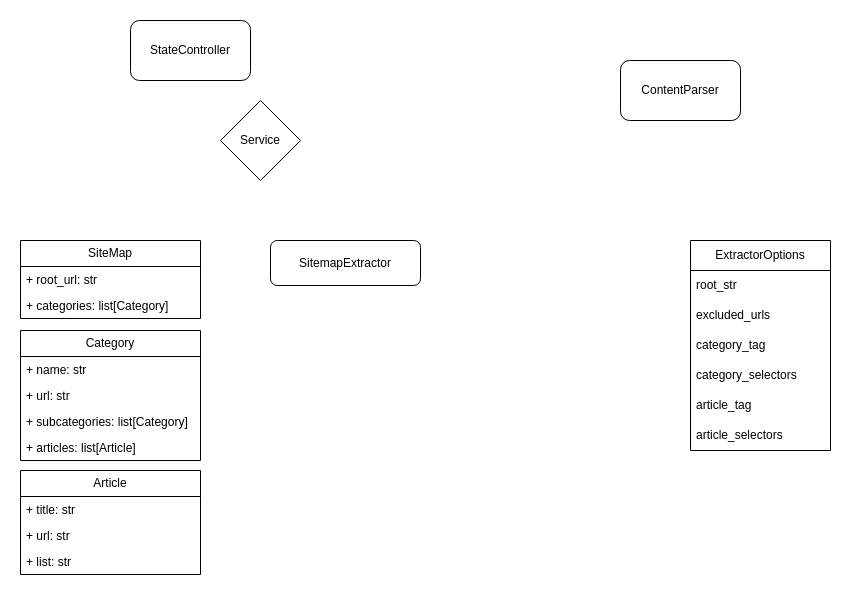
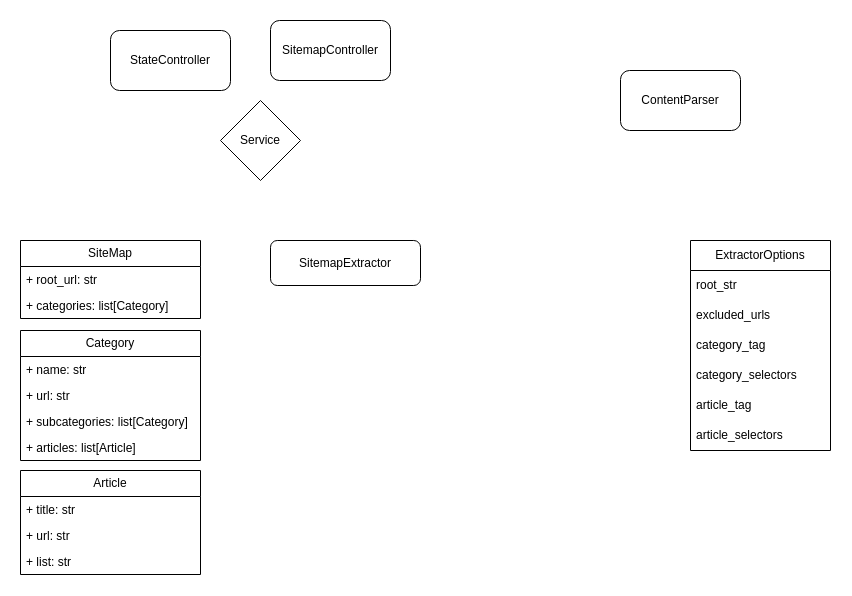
  <mxCell id="0" />
  <mxCell id="1" parent="0" />
  <mxCell id="2" value="Service" style="rhombus;whiteSpace=wrap;html=1;aspect=fixed;" vertex="1" parent="1"><mxGeometry x="220" y="100" width="80" height="80" as="geometry" /></mxCell>
- <mxCell id="3" value="StateController" style="rounded=1;whiteSpace=wrap;html=1;" vertex="1" parent="1"><mxGeometry x="130" y="20" width="120" height="60" as="geometry" /></mxCell>
+ <mxCell id="3" value="StateController" style="rounded=1;whiteSpace=wrap;html=1;" vertex="1" parent="1"><mxGeometry x="110" y="30" width="120" height="60" as="geometry" /></mxCell>
+ <mxCell id="4" value="SitemapController" style="rounded=1;whiteSpace=wrap;html=1;" vertex="1" parent="1"><mxGeometry x="270" y="20" width="120" height="60" as="geometry" /></mxCell>
  <mxCell id="5" value="SitemapExtractor" style="rounded=1;whiteSpace=wrap;html=1;" vertex="1" parent="1"><mxGeometry x="270" y="240" width="150" height="45" as="geometry" /></mxCell>
- <mxCell id="6" value="ContentParser" style="rounded=1;whiteSpace=wrap;html=1;" vertex="1" parent="1"><mxGeometry x="620" y="60" width="120" height="60" as="geometry" /></mxCell>
+ <mxCell id="6" value="ContentParser" style="rounded=1;whiteSpace=wrap;html=1;" vertex="1" parent="1"><mxGeometry x="620" y="70" width="120" height="60" as="geometry" /></mxCell>
  <mxCell id="7" value="ExtractorOptions" style="swimlane;fontStyle=0;childLayout=stackLayout;horizontal=1;startSize=30;horizontalStack=0;resizeParent=1;resizeParentMax=0;resizeLast=0;collapsible=1;marginBottom=0;whiteSpace=wrap;html=1;" vertex="1" parent="1"><mxGeometry x="690" y="240" width="140" height="210" as="geometry"><mxRectangle x="580" y="60" width="130" height="30" as="alternateBounds" /></mxGeometry></mxCell>
  <mxCell id="8" value="root_str" style="text;strokeColor=none;fillColor=none;align=left;verticalAlign=middle;spacingLeft=4;spacingRight=4;overflow=hidden;points=[[0,0.5],[1,0.5]];portConstraint=eastwest;rotatable=0;whiteSpace=wrap;html=1;" vertex="1" parent="7"><mxGeometry y="30" width="140" height="30" as="geometry" /></mxCell>
  <mxCell id="9" value="excluded_urls" style="text;strokeColor=none;fillColor=none;align=left;verticalAlign=middle;spacingLeft=4;spacingRight=4;overflow=hidden;points=[[0,0.5],[1,0.5]];portConstraint=eastwest;rotatable=0;whiteSpace=wrap;html=1;" vertex="1" parent="7"><mxGeometry y="60" width="140" height="30" as="geometry" /></mxCell>
  <mxCell id="10" value="category_tag" style="text;strokeColor=none;fillColor=none;align=left;verticalAlign=middle;spacingLeft=4;spacingRight=4;overflow=hidden;points=[[0,0.5],[1,0.5]];portConstraint=eastwest;rotatable=0;whiteSpace=wrap;html=1;" vertex="1" parent="7"><mxGeometry y="90" width="140" height="30" as="geometry" /></mxCell>
  <mxCell id="11" value="category_selectors" style="text;strokeColor=none;fillColor=none;align=left;verticalAlign=middle;spacingLeft=4;spacingRight=4;overflow=hidden;points=[[0,0.5],[1,0.5]];portConstraint=eastwest;rotatable=0;whiteSpace=wrap;html=1;" vertex="1" parent="7"><mxGeometry y="120" width="140" height="30" as="geometry" /></mxCell>
  <mxCell id="12" value="article_tag" style="text;strokeColor=none;fillColor=none;align=left;verticalAlign=middle;spacingLeft=4;spacingRight=4;overflow=hidden;points=[[0,0.5],[1,0.5]];portConstraint=eastwest;rotatable=0;whiteSpace=wrap;html=1;" vertex="1" parent="7"><mxGeometry y="150" width="140" height="30" as="geometry" /></mxCell>
  <mxCell id="13" value="article_selectors" style="text;strokeColor=none;fillColor=none;align=left;verticalAlign=middle;spacingLeft=4;spacingRight=4;overflow=hidden;points=[[0,0.5],[1,0.5]];portConstraint=eastwest;rotatable=0;whiteSpace=wrap;html=1;" vertex="1" parent="7"><mxGeometry y="180" width="140" height="30" as="geometry" /></mxCell>
  <mxCell id="14" value="SiteMap" style="swimlane;fontStyle=0;childLayout=stackLayout;horizontal=1;startSize=26;fillColor=none;horizontalStack=0;resizeParent=1;resizeParentMax=0;resizeLast=0;collapsible=1;marginBottom=0;whiteSpace=wrap;html=1;" vertex="1" parent="1"><mxGeometry x="20" y="240" width="180" height="78" as="geometry" /></mxCell>
  <mxCell id="15" value="+ root_url: str" style="text;strokeColor=none;fillColor=none;align=left;verticalAlign=top;spacingLeft=4;spacingRight=4;overflow=hidden;rotatable=0;points=[[0,0.5],[1,0.5]];portConstraint=eastwest;whiteSpace=wrap;html=1;" vertex="1" parent="14"><mxGeometry y="26" width="180" height="26" as="geometry" /></mxCell>
  <mxCell id="16" value="+ categories: list[Category]" style="text;strokeColor=none;fillColor=none;align=left;verticalAlign=top;spacingLeft=4;spacingRight=4;overflow=hidden;rotatable=0;points=[[0,0.5],[1,0.5]];portConstraint=eastwest;whiteSpace=wrap;html=1;" vertex="1" parent="14"><mxGeometry y="52" width="180" height="26" as="geometry" /></mxCell>
  <mxCell id="17" value="Category" style="swimlane;fontStyle=0;childLayout=stackLayout;horizontal=1;startSize=26;fillColor=none;horizontalStack=0;resizeParent=1;resizeParentMax=0;resizeLast=0;collapsible=1;marginBottom=0;whiteSpace=wrap;html=1;" vertex="1" parent="1"><mxGeometry x="20" y="330" width="180" height="130" as="geometry" /></mxCell>
  <mxCell id="18" value="+ name: str" style="text;strokeColor=none;fillColor=none;align=left;verticalAlign=top;spacingLeft=4;spacingRight=4;overflow=hidden;rotatable=0;points=[[0,0.5],[1,0.5]];portConstraint=eastwest;whiteSpace=wrap;html=1;" vertex="1" parent="17"><mxGeometry y="26" width="180" height="26" as="geometry" /></mxCell>
  <mxCell id="19" value="+ url: str" style="text;strokeColor=none;fillColor=none;align=left;verticalAlign=top;spacingLeft=4;spacingRight=4;overflow=hidden;rotatable=0;points=[[0,0.5],[1,0.5]];portConstraint=eastwest;whiteSpace=wrap;html=1;" vertex="1" parent="17"><mxGeometry y="52" width="180" height="26" as="geometry" /></mxCell>
  <mxCell id="20" value="+ subcategories: list[Category]" style="text;strokeColor=none;fillColor=none;align=left;verticalAlign=top;spacingLeft=4;spacingRight=4;overflow=hidden;rotatable=0;points=[[0,0.5],[1,0.5]];portConstraint=eastwest;whiteSpace=wrap;html=1;" vertex="1" parent="17"><mxGeometry y="78" width="180" height="26" as="geometry" /></mxCell>
  <mxCell id="21" value="+ articles: list[Article]" style="text;strokeColor=none;fillColor=none;align=left;verticalAlign=top;spacingLeft=4;spacingRight=4;overflow=hidden;rotatable=0;points=[[0,0.5],[1,0.5]];portConstraint=eastwest;whiteSpace=wrap;html=1;" vertex="1" parent="17"><mxGeometry y="104" width="180" height="26" as="geometry" /></mxCell>
  <mxCell id="22" value="Article" style="swimlane;fontStyle=0;childLayout=stackLayout;horizontal=1;startSize=26;fillColor=none;horizontalStack=0;resizeParent=1;resizeParentMax=0;resizeLast=0;collapsible=1;marginBottom=0;whiteSpace=wrap;html=1;" vertex="1" parent="1"><mxGeometry x="20" y="470" width="180" height="104" as="geometry" /></mxCell>
  <mxCell id="23" value="+ title: str" style="text;strokeColor=none;fillColor=none;align=left;verticalAlign=top;spacingLeft=4;spacingRight=4;overflow=hidden;rotatable=0;points=[[0,0.5],[1,0.5]];portConstraint=eastwest;whiteSpace=wrap;html=1;" vertex="1" parent="22"><mxGeometry y="26" width="180" height="26" as="geometry" /></mxCell>
  <mxCell id="24" value="+ url: str" style="text;strokeColor=none;fillColor=none;align=left;verticalAlign=top;spacingLeft=4;spacingRight=4;overflow=hidden;rotatable=0;points=[[0,0.5],[1,0.5]];portConstraint=eastwest;whiteSpace=wrap;html=1;" vertex="1" parent="22"><mxGeometry y="52" width="180" height="26" as="geometry" /></mxCell>
  <mxCell id="25" value="+ list: str" style="text;strokeColor=none;fillColor=none;align=left;verticalAlign=top;spacingLeft=4;spacingRight=4;overflow=hidden;rotatable=0;points=[[0,0.5],[1,0.5]];portConstraint=eastwest;whiteSpace=wrap;html=1;" vertex="1" parent="22"><mxGeometry y="78" width="180" height="26" as="geometry" /></mxCell>
